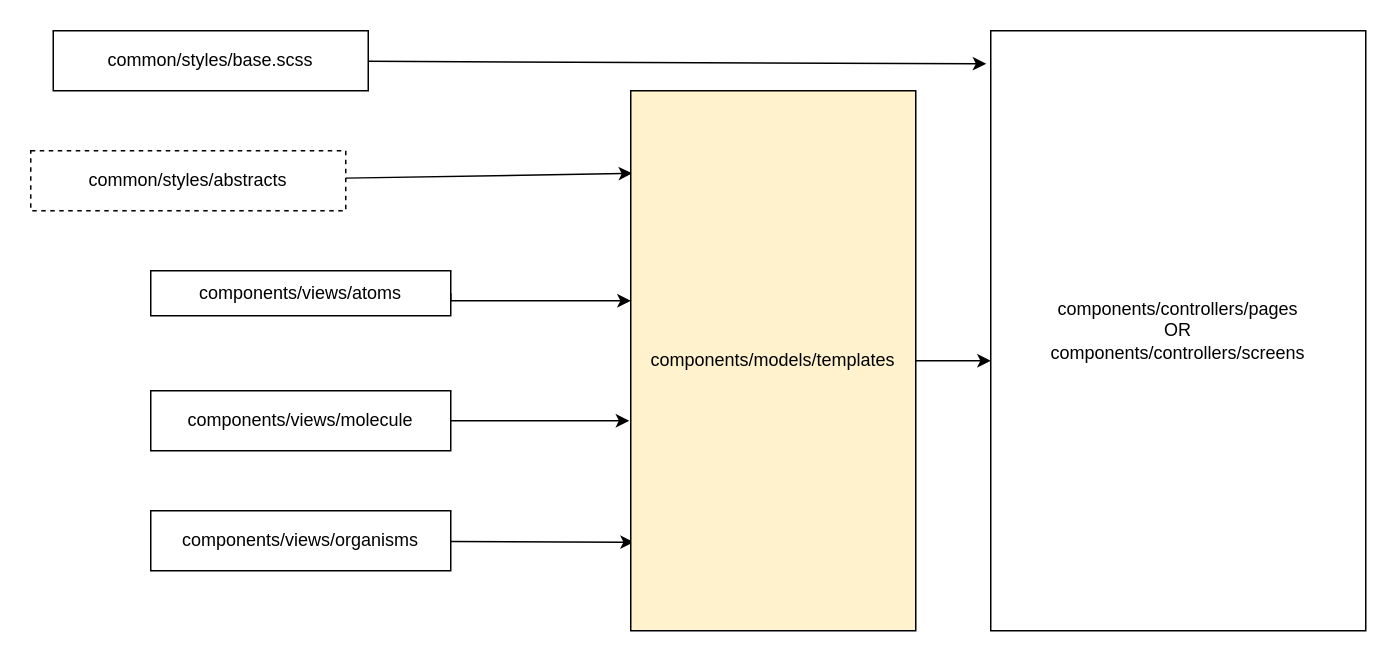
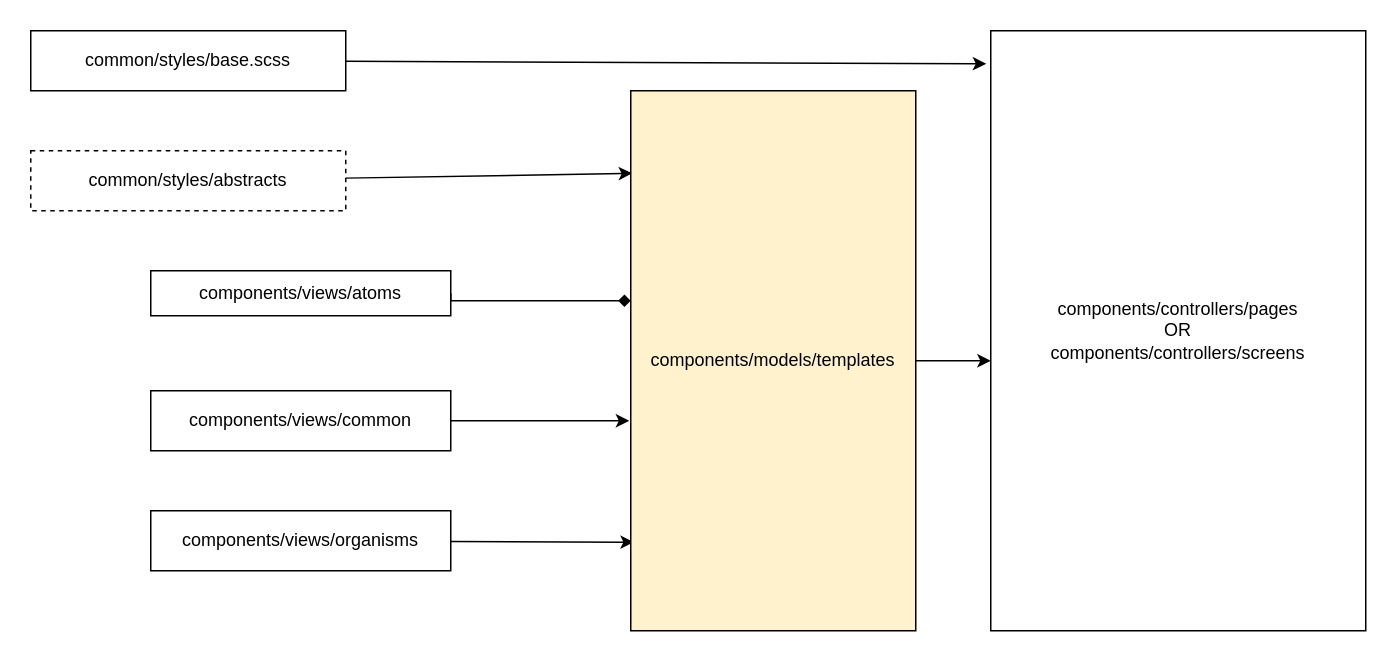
  <mxCell id="0" />
  <mxCell id="1" parent="0" />
  <mxCell id="2" style="edgeStyle=none;html=1;entryX=-0.012;entryY=0.055;entryDx=0;entryDy=0;entryPerimeter=0;" parent="1" source="3" target="14" edge="1"><mxGeometry relative="1" as="geometry" /></mxCell>
- <mxCell id="3" value="common/styles/base.scss" style="whiteSpace=wrap;html=1;" parent="1" vertex="1"><mxGeometry x="35" y="20" width="210" height="40" as="geometry" /></mxCell>
+ <mxCell id="3" value="common/styles/base.scss" style="whiteSpace=wrap;html=1;" parent="1" vertex="1"><mxGeometry x="20" y="20" width="210" height="40" as="geometry" /></mxCell>
  <mxCell id="4" style="edgeStyle=none;html=1;entryX=0.005;entryY=0.153;entryDx=0;entryDy=0;entryPerimeter=0;" parent="1" source="5" target="13" edge="1"><mxGeometry relative="1" as="geometry" /></mxCell>
  <mxCell id="5" value="common/styles/abstracts" style="whiteSpace=wrap;html=1;dashed=1;" parent="1" vertex="1"><mxGeometry x="20" y="100" width="210" height="40" as="geometry" /></mxCell>
- <mxCell id="6" style="edgeStyle=orthogonalEdgeStyle;rounded=0;orthogonalLoop=1;jettySize=auto;html=1;exitX=1;exitY=0.5;exitDx=0;exitDy=0;" parent="1" source="7" target="13" edge="1"><mxGeometry relative="1" as="geometry"><Array as="points"><mxPoint x="360" y="200" /><mxPoint x="360" y="200" /></Array></mxGeometry></mxCell>
+ <mxCell id="6" style="edgeStyle=orthogonalEdgeStyle;rounded=0;orthogonalLoop=1;jettySize=auto;html=1;exitX=1;exitY=0.5;exitDx=0;exitDy=0;endArrow=diamond;" parent="1" source="7" target="13" edge="1"><mxGeometry relative="1" as="geometry"><Array as="points"><mxPoint x="360" y="200" /><mxPoint x="360" y="200" /></Array></mxGeometry></mxCell>
  <mxCell id="7" value="components/views/atoms" style="whiteSpace=wrap;html=1;" parent="1" vertex="1"><mxGeometry x="100" y="180" width="200" height="30" as="geometry" /></mxCell>
  <mxCell id="8" style="edgeStyle=orthogonalEdgeStyle;rounded=0;orthogonalLoop=1;jettySize=auto;html=1;" parent="1" source="9" edge="1"><mxGeometry relative="1" as="geometry"><mxPoint x="419" y="280" as="targetPoint" /><Array as="points"><mxPoint x="419" y="280" /></Array></mxGeometry></mxCell>
- <mxCell id="9" value="components/views/molecule" style="whiteSpace=wrap;html=1;" parent="1" vertex="1"><mxGeometry x="100" y="260" width="200" height="40" as="geometry" /></mxCell>
+ <mxCell id="9" value="components/views/common" style="whiteSpace=wrap;html=1;" parent="1" vertex="1"><mxGeometry x="100" y="260" width="200" height="40" as="geometry" /></mxCell>
  <mxCell id="10" style="edgeStyle=none;html=1;entryX=0.011;entryY=0.836;entryDx=0;entryDy=0;entryPerimeter=0;" parent="1" source="11" target="13" edge="1"><mxGeometry relative="1" as="geometry" /></mxCell>
  <mxCell id="11" value="components/views/organisms" style="whiteSpace=wrap;html=1;" parent="1" vertex="1"><mxGeometry x="100" y="340" width="200" height="40" as="geometry" /></mxCell>
  <mxCell id="12" style="edgeStyle=none;html=1;exitX=1;exitY=0.5;exitDx=0;exitDy=0;" parent="1" source="13" edge="1"><mxGeometry relative="1" as="geometry"><mxPoint x="660" y="240" as="targetPoint" /></mxGeometry></mxCell>
  <mxCell id="13" value="components/models/templates" style="whiteSpace=wrap;html=1;verticalAlign=middle;horizontal=1;fillColor=#fff2cc;" parent="1" vertex="1"><mxGeometry x="420" y="60" width="190" height="360" as="geometry" /></mxCell>
  <mxCell id="14" value="components/controllers/pages&lt;br&gt;OR&lt;br&gt;components/controllers/screens" style="whiteSpace=wrap;html=1;verticalAlign=middle;horizontal=1;" parent="1" vertex="1"><mxGeometry x="660" y="20" width="250" height="400" as="geometry" /></mxCell>
